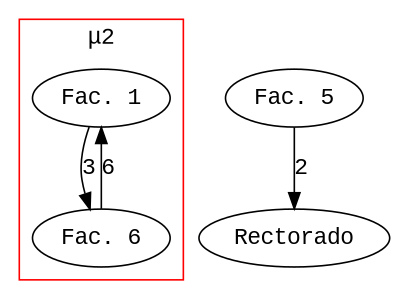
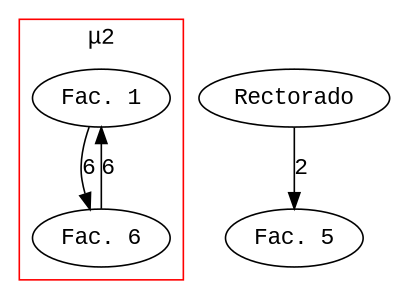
  digraph {
    fontname="Liberation Mono"
    node [fontname="Liberation Mono"]
    edge [fontname="Liberation Mono"]
    "Fac. 1"
    "Fac. 6"
    Rectorado
    "Fac. 5"
    subgraph cluster_1 {
      color=red
      label="&mu;2"
      "Fac. 1"
      "Fac. 6"
    }
-   "Fac. 1" -> "Fac. 6" [label=3]
+   "Fac. 1" -> "Fac. 6" [label=6]
    "Fac. 6" -> "Fac. 1" [label=6]
-   "Fac. 5" -> Rectorado [label=2]
+   Rectorado -> "Fac. 5" [label=2]
  }
